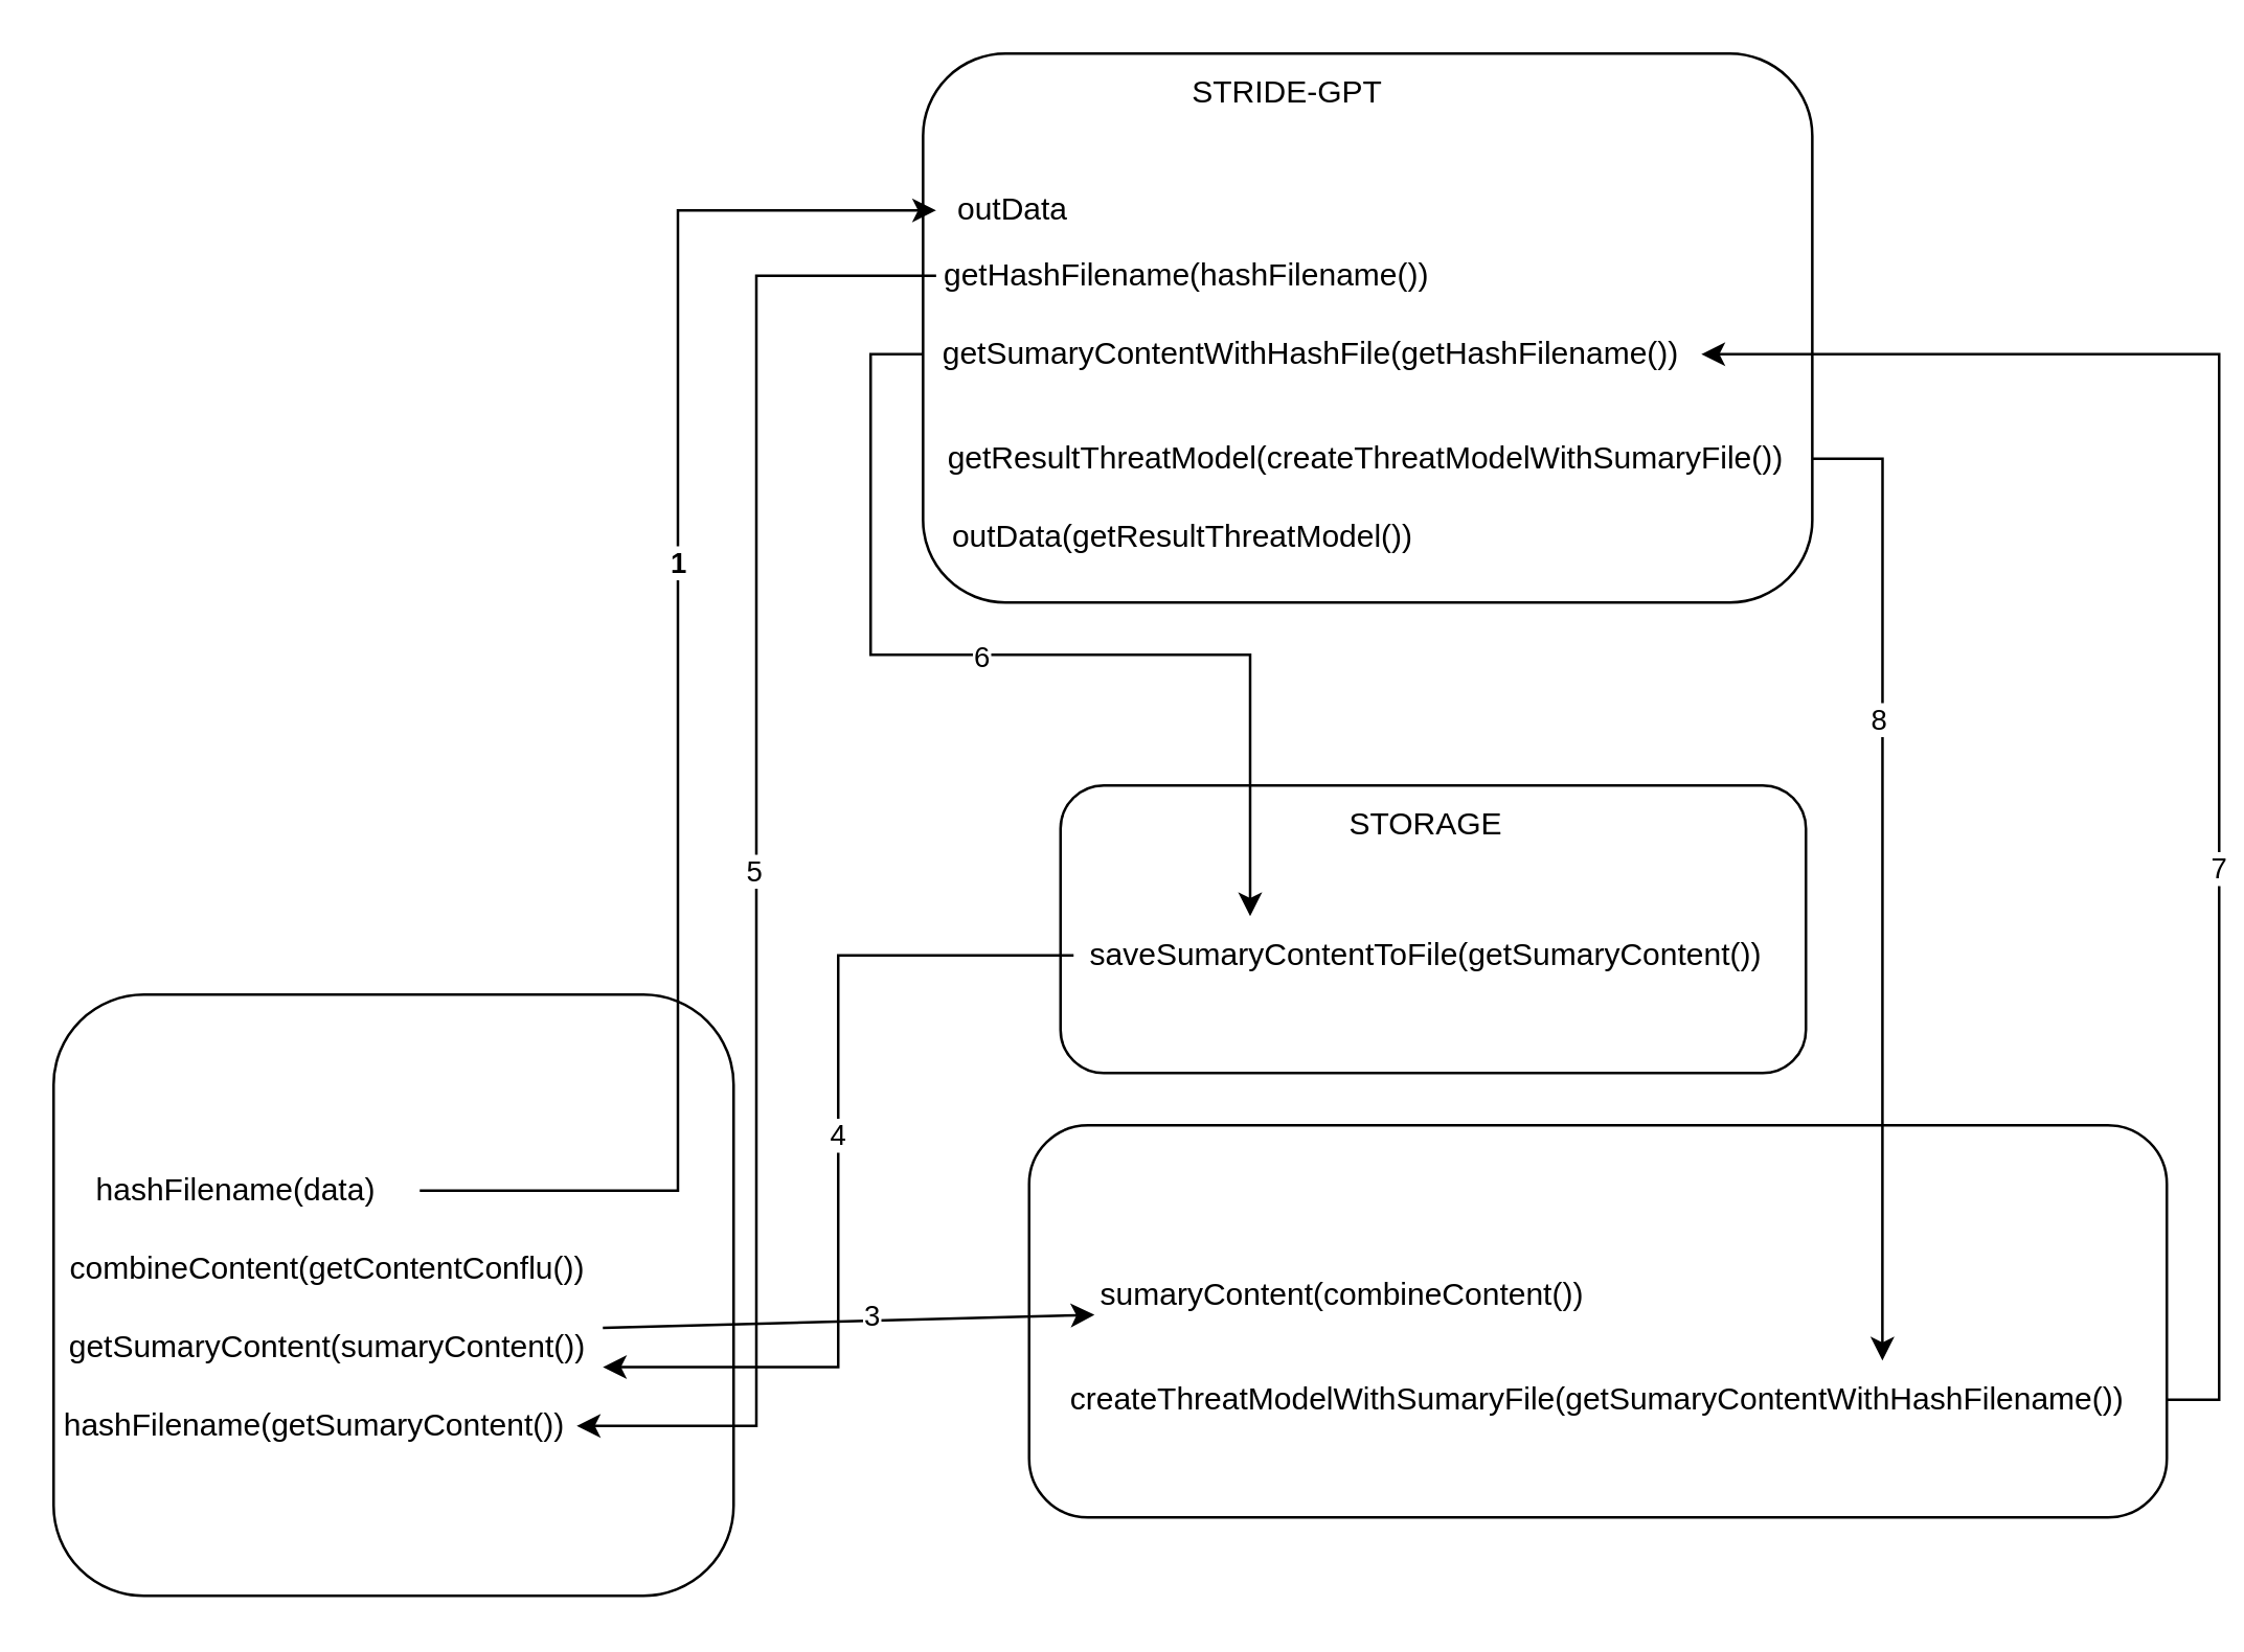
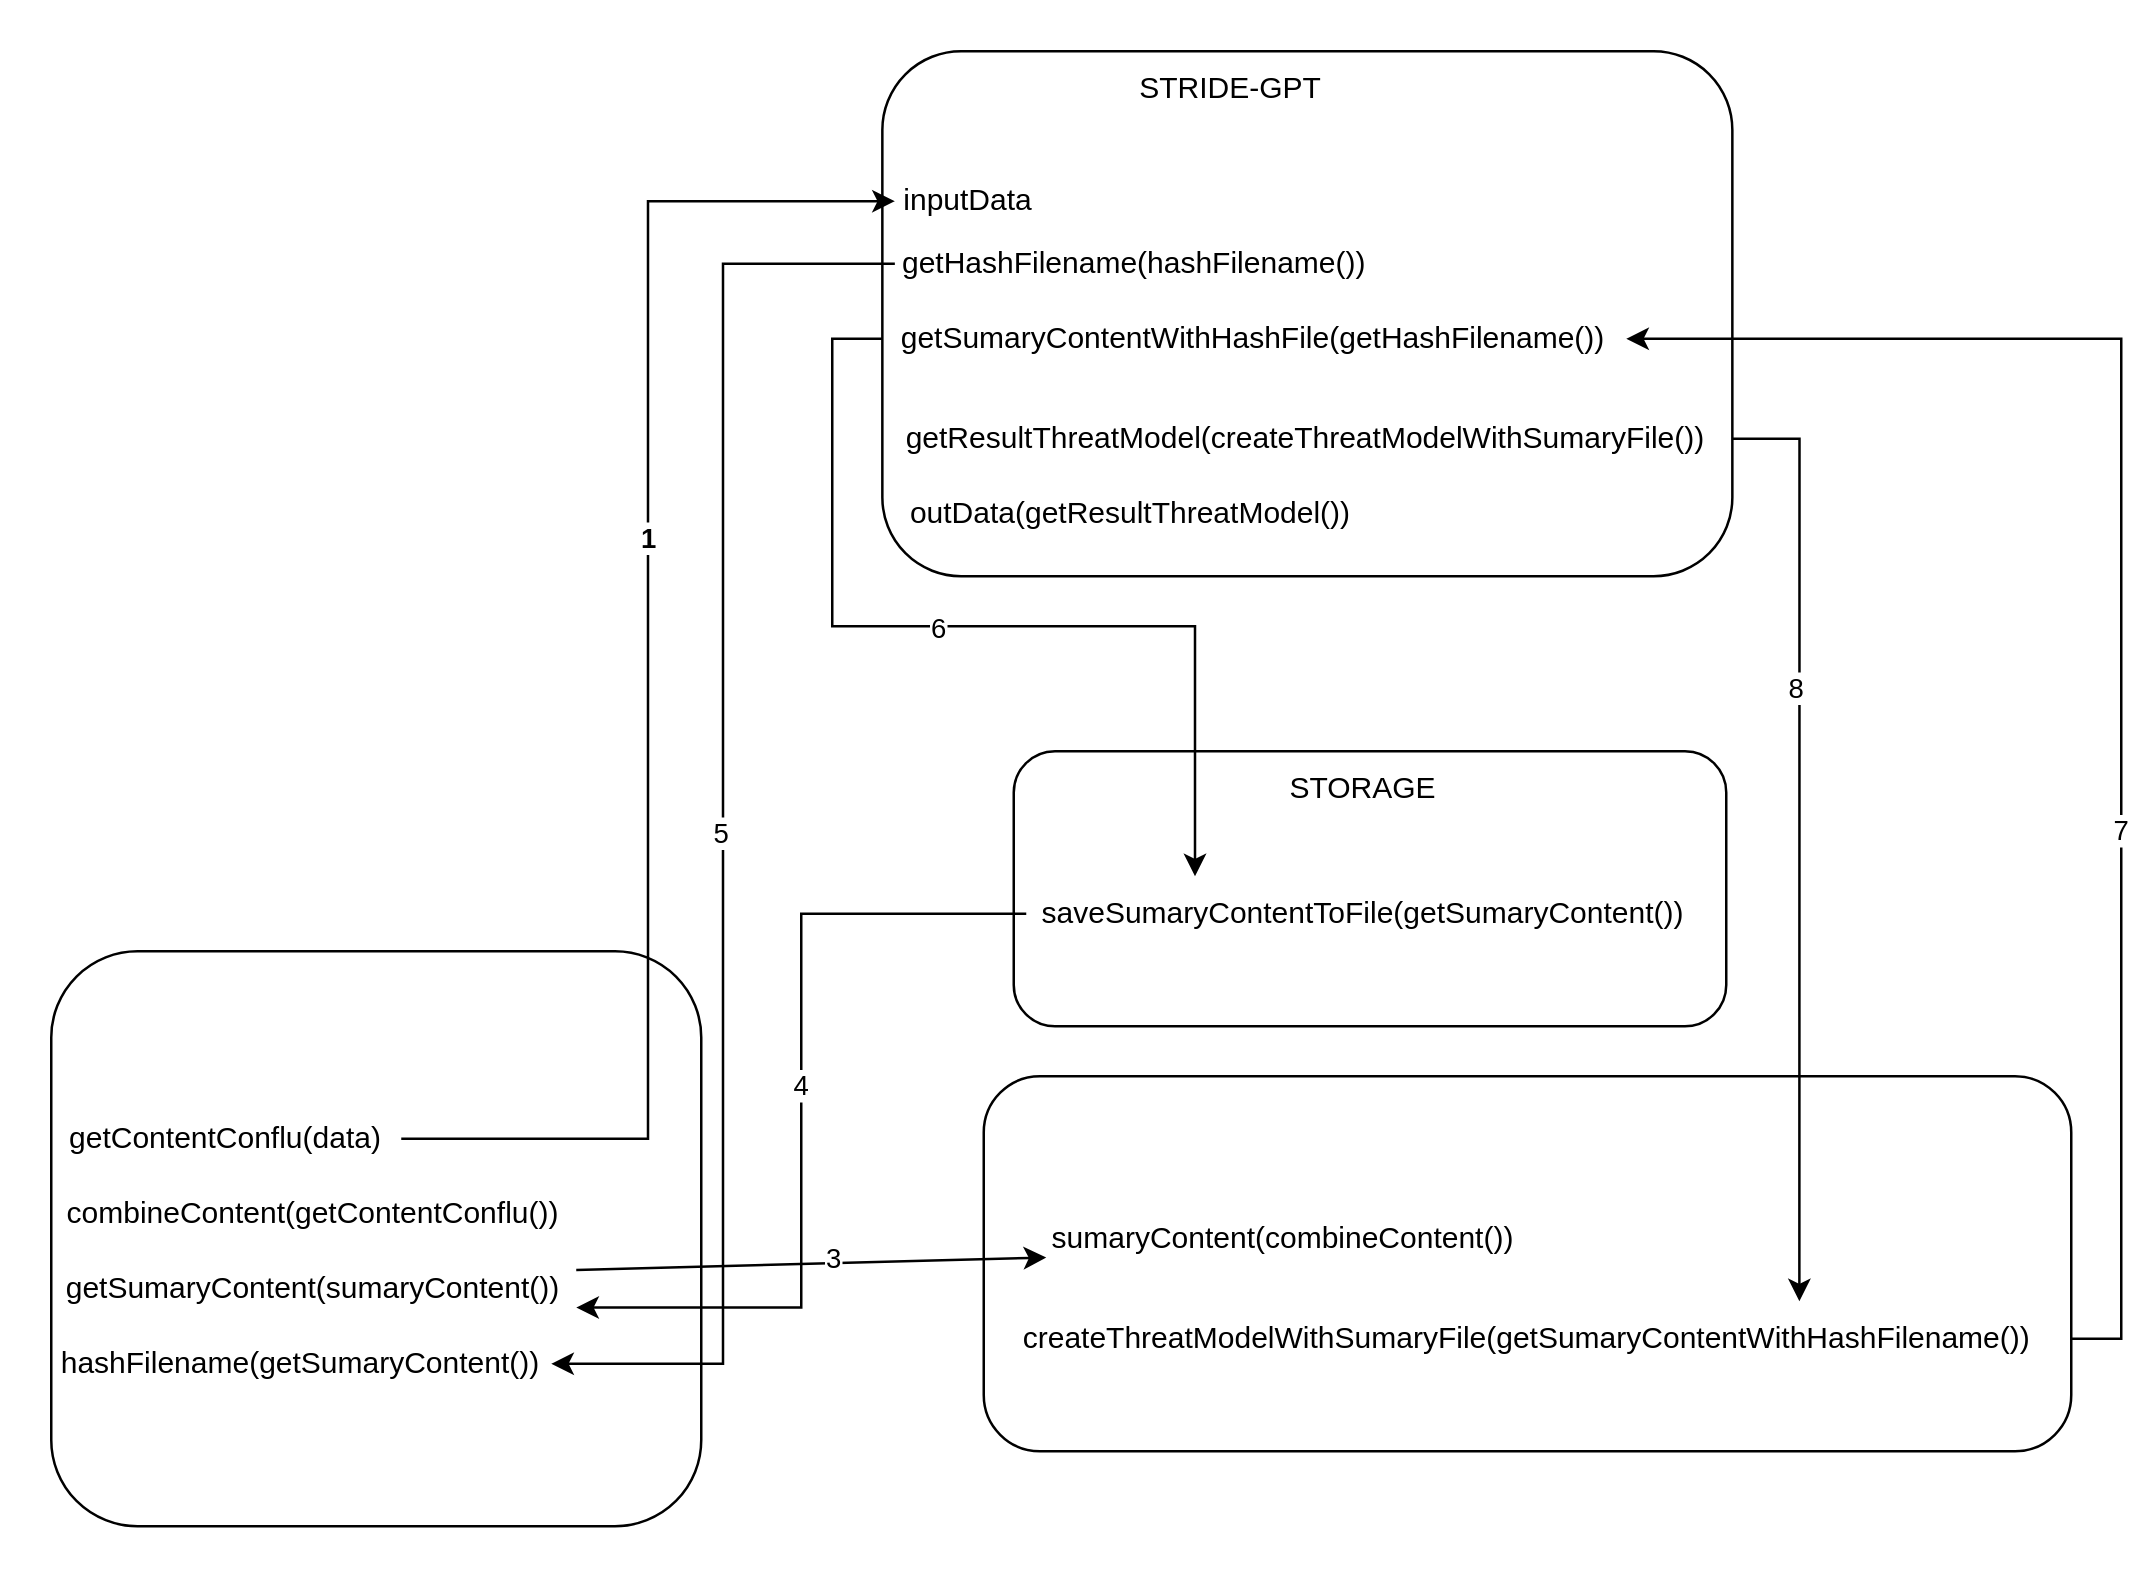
  <mxCell id="0" />
  <mxCell id="1" parent="0" />
  <mxCell id="2" value="" style="rounded=1;whiteSpace=wrap;html=1;" parent="1" vertex="1"><mxGeometry x="352.44" y="20" width="340" height="210" as="geometry" /></mxCell>
  <mxCell id="3" value="" style="rounded=1;whiteSpace=wrap;html=1;" parent="1" vertex="1"><mxGeometry x="393" y="430" width="435" height="150" as="geometry" /></mxCell>
  <mxCell id="4" value="" style="rounded=1;whiteSpace=wrap;html=1;" parent="1" vertex="1"><mxGeometry x="20" y="380" width="260" height="230" as="geometry" /></mxCell>
  <mxCell id="5" value="" style="rounded=1;whiteSpace=wrap;html=1;" parent="1" vertex="1"><mxGeometry x="405" y="300" width="285" height="110" as="geometry" /></mxCell>
  <mxCell id="6" style="edgeStyle=orthogonalEdgeStyle;rounded=0;orthogonalLoop=1;jettySize=auto;html=1;entryX=0;entryY=0.5;entryDx=0;entryDy=0;" parent="1" source="8" target="11" edge="1"><mxGeometry relative="1" as="geometry" /></mxCell>
  <mxCell id="7" value="&lt;b&gt;1&lt;/b&gt;" style="edgeLabel;html=1;align=center;verticalAlign=middle;resizable=0;points=[];" parent="6" vertex="1" connectable="0"><mxGeometry x="0.184" relative="1" as="geometry"><mxPoint as="offset" /></mxGeometry></mxCell>
- <mxCell id="8" value="hashFilename(data)" style="text;html=1;align=center;verticalAlign=middle;whiteSpace=wrap;rounded=0;" parent="1" vertex="1"><mxGeometry x="20" y="440" width="140" height="30" as="geometry" /></mxCell>
+ <mxCell id="8" value="getContentConflu(data)" style="text;html=1;align=center;verticalAlign=middle;whiteSpace=wrap;rounded=0;" parent="1" vertex="1"><mxGeometry x="20" y="440" width="140" height="30" as="geometry" /></mxCell>
  <mxCell id="9" value="combineContent(getContentConflu())" style="text;html=1;align=center;verticalAlign=middle;whiteSpace=wrap;rounded=0;" parent="1" vertex="1"><mxGeometry x="20" y="470" width="210" height="30" as="geometry" /></mxCell>
  <mxCell id="10" value="STRIDE-GPT" style="text;html=1;align=center;verticalAlign=middle;whiteSpace=wrap;rounded=0;" parent="1" vertex="1"><mxGeometry x="442.44" y="20" width="100" height="30" as="geometry" /></mxCell>
- <mxCell id="11" value="outData" style="text;html=1;align=center;verticalAlign=middle;whiteSpace=wrap;rounded=0;" parent="1" vertex="1"><mxGeometry x="357.44" y="65" width="60" height="30" as="geometry" /></mxCell>
+ <mxCell id="11" value="inputData" style="text;html=1;align=center;verticalAlign=middle;whiteSpace=wrap;rounded=0;" parent="1" vertex="1"><mxGeometry x="357.44" y="65" width="60" height="30" as="geometry" /></mxCell>
  <mxCell id="12" value="sumaryContent(combineContent())" style="text;html=1;align=center;verticalAlign=middle;whiteSpace=wrap;rounded=0;" parent="1" vertex="1"><mxGeometry x="418" y="480" width="190" height="30" as="geometry" /></mxCell>
  <mxCell id="13" value="getSumaryContent(sumaryContent())" style="text;html=1;align=center;verticalAlign=middle;whiteSpace=wrap;rounded=0;" parent="1" vertex="1"><mxGeometry x="20" y="500" width="210" height="30" as="geometry" /></mxCell>
  <mxCell id="14" value="STORAGE" style="text;html=1;align=center;verticalAlign=middle;whiteSpace=wrap;rounded=0;" parent="1" vertex="1"><mxGeometry x="515" y="300" width="60" height="30" as="geometry" /></mxCell>
  <mxCell id="15" style="edgeStyle=orthogonalEdgeStyle;rounded=0;orthogonalLoop=1;jettySize=auto;html=1;entryX=1;entryY=0.75;entryDx=0;entryDy=0;" parent="1" source="17" target="13" edge="1"><mxGeometry relative="1" as="geometry" /></mxCell>
  <mxCell id="16" value="4" style="edgeLabel;html=1;align=center;verticalAlign=middle;resizable=0;points=[];" parent="15" vertex="1" connectable="0"><mxGeometry x="-0.064" y="-1" relative="1" as="geometry"><mxPoint as="offset" /></mxGeometry></mxCell>
  <mxCell id="17" value="saveSumaryContentToFile(getSumaryContent())" style="text;html=1;align=center;verticalAlign=middle;whiteSpace=wrap;rounded=0;" parent="1" vertex="1"><mxGeometry x="410" y="350" width="270" height="30" as="geometry" /></mxCell>
  <mxCell id="18" value="hashFilename(getSumaryContent())" style="text;html=1;align=center;verticalAlign=middle;whiteSpace=wrap;rounded=0;" parent="1" vertex="1"><mxGeometry x="20" y="530" width="200" height="30" as="geometry" /></mxCell>
  <mxCell id="19" style="edgeStyle=orthogonalEdgeStyle;rounded=0;orthogonalLoop=1;jettySize=auto;html=1;entryX=1;entryY=0.5;entryDx=0;entryDy=0;" parent="1" source="21" target="18" edge="1"><mxGeometry relative="1" as="geometry" /></mxCell>
  <mxCell id="20" value="5" style="edgeLabel;html=1;align=center;verticalAlign=middle;resizable=0;points=[];" parent="19" vertex="1" connectable="0"><mxGeometry x="0.025" y="-1" relative="1" as="geometry"><mxPoint as="offset" /></mxGeometry></mxCell>
  <mxCell id="21" value="getHashFilename(hashFilename())" style="text;html=1;align=center;verticalAlign=middle;whiteSpace=wrap;rounded=0;" parent="1" vertex="1"><mxGeometry x="357.44" y="90" width="192.56" height="30" as="geometry" /></mxCell>
  <mxCell id="22" style="edgeStyle=orthogonalEdgeStyle;rounded=0;orthogonalLoop=1;jettySize=auto;html=1;entryX=0.25;entryY=0;entryDx=0;entryDy=0;exitX=0;exitY=0.5;exitDx=0;exitDy=0;" parent="1" source="24" target="17" edge="1"><mxGeometry relative="1" as="geometry" /></mxCell>
  <mxCell id="23" value="6" style="edgeLabel;html=1;align=center;verticalAlign=middle;resizable=0;points=[];" parent="22" vertex="1" connectable="0"><mxGeometry x="-0.068" relative="1" as="geometry"><mxPoint as="offset" /></mxGeometry></mxCell>
  <mxCell id="24" value="getSumaryContentWithHashFile(getHashFilename())" style="text;html=1;align=center;verticalAlign=middle;whiteSpace=wrap;rounded=0;" parent="1" vertex="1"><mxGeometry x="352.44" y="120" width="297.56" height="30" as="geometry" /></mxCell>
  <mxCell id="25" style="edgeStyle=orthogonalEdgeStyle;rounded=0;orthogonalLoop=1;jettySize=auto;html=1;entryX=1;entryY=0.5;entryDx=0;entryDy=0;exitX=1;exitY=0.5;exitDx=0;exitDy=0;" parent="1" source="27" target="24" edge="1"><mxGeometry relative="1" as="geometry" /></mxCell>
  <mxCell id="26" value="7" style="edgeLabel;html=1;align=center;verticalAlign=middle;resizable=0;points=[];" parent="25" vertex="1" connectable="0"><mxGeometry x="-0.274" y="1" relative="1" as="geometry"><mxPoint as="offset" /></mxGeometry></mxCell>
  <mxCell id="27" value="createThreatModelWithSumaryFile(getSumaryContentWithHashFilename())" style="text;html=1;align=center;verticalAlign=middle;whiteSpace=wrap;rounded=0;" parent="1" vertex="1"><mxGeometry x="393" y="520" width="435" height="30" as="geometry" /></mxCell>
  <mxCell id="28" style="edgeStyle=orthogonalEdgeStyle;rounded=0;orthogonalLoop=1;jettySize=auto;html=1;entryX=0.75;entryY=0;entryDx=0;entryDy=0;exitX=1;exitY=0.5;exitDx=0;exitDy=0;" parent="1" source="30" target="27" edge="1"><mxGeometry relative="1" as="geometry" /></mxCell>
  <mxCell id="29" value="8" style="edgeLabel;html=1;align=center;verticalAlign=middle;resizable=0;points=[];" parent="28" vertex="1" connectable="0"><mxGeometry x="-0.322" y="-2" relative="1" as="geometry"><mxPoint as="offset" /></mxGeometry></mxCell>
  <mxCell id="30" value="getResultThreatModel(createThreatModelWithSumaryFile())" style="text;html=1;align=center;verticalAlign=middle;whiteSpace=wrap;rounded=0;" parent="1" vertex="1"><mxGeometry x="352.44" y="160" width="340" height="30" as="geometry" /></mxCell>
  <mxCell id="31" value="outData(getResultThreatModel())" style="text;html=1;align=center;verticalAlign=middle;whiteSpace=wrap;rounded=0;" parent="1" vertex="1"><mxGeometry x="357.44" y="190" width="190" height="30" as="geometry" /></mxCell>
  <mxCell id="32" value="" style="endArrow=classic;html=1;rounded=0;entryX=0;entryY=0.75;entryDx=0;entryDy=0;exitX=1;exitY=0.25;exitDx=0;exitDy=0;" edge="1" parent="1" source="13" target="12"><mxGeometry width="50" height="50" relative="1" as="geometry"><mxPoint x="449" y="310" as="sourcePoint" /><mxPoint x="499" y="260" as="targetPoint" /></mxGeometry></mxCell>
  <mxCell id="33" value="3" style="edgeLabel;html=1;align=center;verticalAlign=middle;resizable=0;points=[];" vertex="1" connectable="0" parent="32"><mxGeometry x="0.095" y="2" relative="1" as="geometry"><mxPoint as="offset" /></mxGeometry></mxCell>
